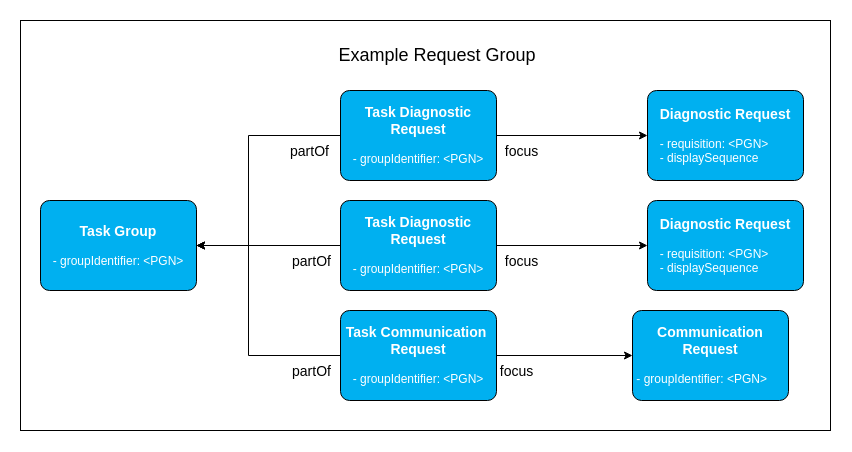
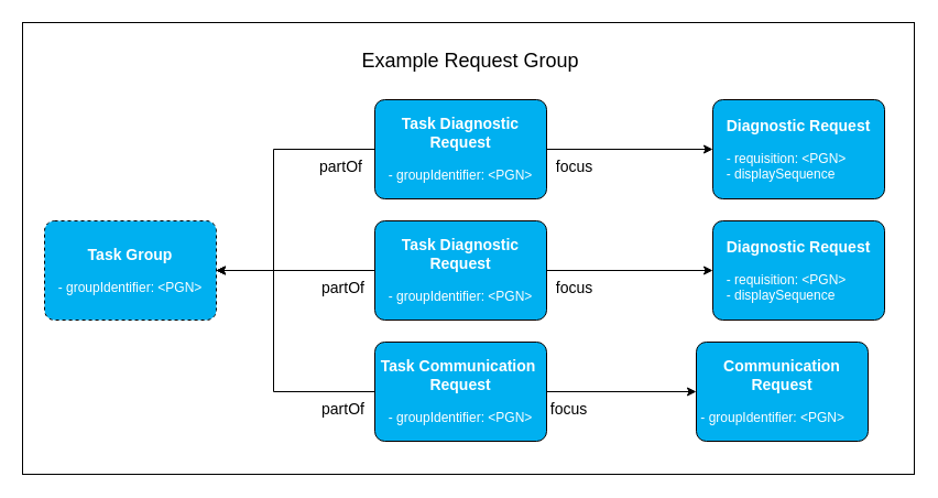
  <mxCell id="0" />
  <mxCell id="1" parent="0" />
  <mxCell id="2" value="" style="rounded=0;whiteSpace=wrap;html=1;align=center;" vertex="1" parent="1"><mxGeometry x="20" y="20" width="810" height="410" as="geometry" /></mxCell>
  <mxCell id="3" value="&lt;font style=&quot;font-size: 14px;&quot;&gt;&lt;b&gt;Diagnostic Request&lt;/b&gt;&lt;/font&gt;&lt;div&gt;&lt;br&gt;&lt;/div&gt;&lt;div style=&quot;text-align: left;&quot;&gt;&lt;span style=&quot;background-color: transparent; color: light-dark(rgb(255, 255, 255), rgb(18, 18, 18));&quot;&gt;- requisition: &amp;lt;PGN&amp;gt;&lt;/span&gt;&lt;/div&gt;&lt;div style=&quot;text-align: left;&quot;&gt;- displaySequence&lt;/div&gt;" style="rounded=1;arcSize=10;whiteSpace=wrap;html=1;align=center;fillColor=#00B0F0;fontColor=#FFFFFF;" vertex="1" parent="1"><mxGeometry x="647" y="90" width="156" height="90" as="geometry" /></mxCell>
  <mxCell id="4" style="edgeStyle=orthogonalEdgeStyle;rounded=0;orthogonalLoop=1;jettySize=auto;html=1;" edge="1" parent="1" source="8" target="3"><mxGeometry relative="1" as="geometry" /></mxCell>
  <mxCell id="5" value="&lt;font style=&quot;font-size: 14px;&quot;&gt;f&lt;/font&gt;&lt;font style=&quot;font-size: 14px;&quot;&gt;ocus&lt;/font&gt;" style="edgeLabel;html=1;align=center;verticalAlign=middle;resizable=0;points=[];" vertex="1" connectable="0" parent="4"><mxGeometry x="-0.308" y="2" relative="1" as="geometry"><mxPoint x="-28" y="17" as="offset" /></mxGeometry></mxCell>
  <mxCell id="6" style="edgeStyle=orthogonalEdgeStyle;rounded=0;orthogonalLoop=1;jettySize=auto;html=1;entryX=1;entryY=0.5;entryDx=0;entryDy=0;" edge="1" parent="1" source="8" target="9"><mxGeometry relative="1" as="geometry"><mxPoint x="270" y="245" as="targetPoint" /><Array as="points"><mxPoint x="248" y="135" /><mxPoint x="248" y="245" /></Array></mxGeometry></mxCell>
  <mxCell id="7" value="&lt;font style=&quot;font-size: 14px;&quot;&gt;partOf&lt;/font&gt;" style="edgeLabel;html=1;align=center;verticalAlign=middle;resizable=0;points=[];" vertex="1" connectable="0" parent="6"><mxGeometry x="-0.195" y="-3" relative="1" as="geometry"><mxPoint x="63" y="5" as="offset" /></mxGeometry></mxCell>
  <mxCell id="8" value="&lt;div&gt;&lt;font style=&quot;font-size: 14px;&quot;&gt;&lt;b&gt;Task Diagnostic Request&lt;/b&gt;&lt;/font&gt;&lt;/div&gt;&lt;div&gt;&lt;br&gt;&lt;/div&gt;&lt;div style=&quot;&quot;&gt;- groupIdentifier: &amp;lt;PGN&amp;gt;&lt;/div&gt;" style="rounded=1;arcSize=10;whiteSpace=wrap;html=1;align=center;fillColor=#00B0F0;fontColor=#FFFFFF;" vertex="1" parent="1"><mxGeometry x="340" y="90" width="156" height="90" as="geometry" /></mxCell>
- <mxCell id="9" value="&lt;font style=&quot;font-size: 14px;&quot;&gt;&lt;b&gt;Task Group&lt;/b&gt;&lt;/font&gt;&lt;div&gt;&lt;br&gt;&lt;/div&gt;&lt;div&gt;&lt;font style=&quot;font-size: 12px;&quot;&gt;- groupIdentifier: &amp;lt;PGN&amp;gt;&lt;/font&gt;&lt;/div&gt;" style="rounded=1;arcSize=10;whiteSpace=wrap;html=1;align=center;fillColor=#00B0F0;strokeColor=default;verticalAlign=middle;fontFamily=Helvetica;fontSize=12;fontColor=#FFFFFF;" vertex="1" parent="1"><mxGeometry x="40" y="200" width="156" height="90" as="geometry" /></mxCell>
+ <mxCell id="9" value="&lt;font style=&quot;font-size: 14px;&quot;&gt;&lt;b&gt;Task Group&lt;/b&gt;&lt;/font&gt;&lt;div&gt;&lt;br&gt;&lt;/div&gt;&lt;div&gt;&lt;font style=&quot;font-size: 12px;&quot;&gt;- groupIdentifier: &amp;lt;PGN&amp;gt;&lt;/font&gt;&lt;/div&gt;" style="rounded=1;arcSize=10;whiteSpace=wrap;html=1;align=center;fillColor=#00B0F0;strokeColor=default;verticalAlign=middle;fontFamily=Helvetica;fontSize=12;fontColor=#FFFFFF;dashed=1;" vertex="1" parent="1"><mxGeometry x="40" y="200" width="156" height="90" as="geometry" /></mxCell>
  <mxCell id="10" value="&lt;font style=&quot;font-size: 14px;&quot;&gt;&lt;b&gt;Diagnostic Request&lt;/b&gt;&lt;/font&gt;&lt;div&gt;&lt;br&gt;&lt;/div&gt;&lt;div style=&quot;text-align: left;&quot;&gt;&lt;span style=&quot;background-color: transparent; color: light-dark(rgb(255, 255, 255), rgb(18, 18, 18));&quot;&gt;- requisition: &amp;lt;PGN&amp;gt;&lt;/span&gt;&lt;/div&gt;&lt;div style=&quot;text-align: left;&quot;&gt;- displaySequence&lt;/div&gt;" style="rounded=1;arcSize=10;whiteSpace=wrap;html=1;align=center;fillColor=#00B0F0;fontColor=#FFFFFF;" vertex="1" parent="1"><mxGeometry x="647" y="200" width="156" height="90" as="geometry" /></mxCell>
  <mxCell id="11" style="edgeStyle=orthogonalEdgeStyle;rounded=0;orthogonalLoop=1;jettySize=auto;html=1;" edge="1" parent="1" source="15" target="10"><mxGeometry relative="1" as="geometry" /></mxCell>
  <mxCell id="12" value="&lt;font style=&quot;font-size: 14px;&quot;&gt;f&lt;/font&gt;&lt;font style=&quot;font-size: 14px;&quot;&gt;ocus&lt;/font&gt;" style="edgeLabel;html=1;align=center;verticalAlign=middle;resizable=0;points=[];" vertex="1" connectable="0" parent="11"><mxGeometry x="-0.308" y="2" relative="1" as="geometry"><mxPoint x="-28" y="17" as="offset" /></mxGeometry></mxCell>
  <mxCell id="13" value="&lt;font style=&quot;font-size: 14px;&quot;&gt;partOf&lt;/font&gt;" style="edgeLabel;html=1;align=center;verticalAlign=middle;resizable=0;points=[];" vertex="1" connectable="0" parent="1"><mxGeometry x="310" y="260" as="geometry" /></mxCell>
  <mxCell id="14" style="edgeStyle=orthogonalEdgeStyle;rounded=0;orthogonalLoop=1;jettySize=auto;html=1;" edge="1" parent="1" source="15" target="9"><mxGeometry relative="1" as="geometry" /></mxCell>
  <mxCell id="15" value="&lt;div&gt;&lt;font style=&quot;font-size: 14px;&quot;&gt;&lt;b&gt;Task Diagnostic Request&lt;/b&gt;&lt;/font&gt;&lt;/div&gt;&lt;div&gt;&lt;br&gt;&lt;/div&gt;&lt;div&gt;- groupIdentifier: &amp;lt;PGN&amp;gt;&lt;/div&gt;" style="rounded=1;arcSize=10;whiteSpace=wrap;html=1;align=center;fillColor=#00B0F0;fontColor=#FFFFFF;" vertex="1" parent="1"><mxGeometry x="340" y="200" width="156" height="90" as="geometry" /></mxCell>
  <mxCell id="16" value="&lt;font style=&quot;font-size: 14px;&quot;&gt;&lt;b&gt;Communication Request&lt;/b&gt;&lt;/font&gt;&lt;div&gt;&lt;br&gt;&lt;/div&gt;&lt;div style=&quot;&quot;&gt;&lt;span style=&quot;&quot;&gt;- groupIdentifier: &amp;lt;PGN&amp;gt;&amp;nbsp; &amp;nbsp; &amp;nbsp;&lt;/span&gt;&lt;/div&gt;" style="rounded=1;arcSize=10;whiteSpace=wrap;html=1;align=center;fillColor=#00B0F0;fontColor=#FFFFFF;" vertex="1" parent="1"><mxGeometry x="632" y="310" width="156" height="90" as="geometry" /></mxCell>
  <mxCell id="17" style="edgeStyle=orthogonalEdgeStyle;rounded=0;orthogonalLoop=1;jettySize=auto;html=1;" edge="1" parent="1" source="21" target="16"><mxGeometry relative="1" as="geometry" /></mxCell>
  <mxCell id="18" value="&lt;font style=&quot;font-size: 14px;&quot;&gt;f&lt;/font&gt;&lt;font style=&quot;font-size: 14px;&quot;&gt;ocus&lt;/font&gt;" style="edgeLabel;html=1;align=center;verticalAlign=middle;resizable=0;points=[];" vertex="1" connectable="0" parent="17"><mxGeometry x="-0.308" y="2" relative="1" as="geometry"><mxPoint x="-28" y="17" as="offset" /></mxGeometry></mxCell>
  <mxCell id="19" value="&lt;font style=&quot;font-size: 14px;&quot;&gt;partOf&lt;/font&gt;" style="edgeLabel;html=1;align=center;verticalAlign=middle;resizable=0;points=[];" vertex="1" connectable="0" parent="1"><mxGeometry x="310" y="370" as="geometry" /></mxCell>
  <mxCell id="20" style="edgeStyle=orthogonalEdgeStyle;rounded=0;orthogonalLoop=1;jettySize=auto;html=1;entryX=1;entryY=0.5;entryDx=0;entryDy=0;" edge="1" parent="1" source="21" target="9"><mxGeometry relative="1" as="geometry"><Array as="points"><mxPoint x="248" y="355" /><mxPoint x="248" y="245" /></Array></mxGeometry></mxCell>
  <mxCell id="21" value="&lt;div&gt;&lt;font style=&quot;font-size: 14px;&quot;&gt;&lt;b&gt;Task&amp;nbsp;&lt;/b&gt;&lt;b&gt;Communication&amp;nbsp;&lt;br&gt;&lt;/b&gt;&lt;b&gt;Request&lt;/b&gt;&lt;/font&gt;&lt;/div&gt;&lt;div&gt;&lt;br&gt;&lt;/div&gt;&lt;div&gt;- groupIdentifier: &amp;lt;PGN&amp;gt;&lt;/div&gt;" style="rounded=1;arcSize=10;whiteSpace=wrap;html=1;align=center;fillColor=#00B0F0;fontColor=#FFFFFF;" vertex="1" parent="1"><mxGeometry x="340" y="310" width="156" height="90" as="geometry" /></mxCell>
- <mxCell id="22" value="&lt;font style=&quot;font-size: 18px;&quot;&gt;Example Request Group&lt;/font&gt;" style="text;html=1;align=center;verticalAlign=middle;whiteSpace=wrap;rounded=0;" vertex="1" parent="1"><mxGeometry x="327" y="40" width="220" height="30" as="geometry" /></mxCell>
+ <mxCell id="22" value="&lt;font style=&quot;font-size: 18px;&quot;&gt;Example Request Group&lt;/font&gt;" style="text;html=1;align=center;verticalAlign=middle;whiteSpace=wrap;rounded=0;" vertex="1" parent="1"><mxGeometry x="317" y="40" width="220" height="30" as="geometry" /></mxCell>
